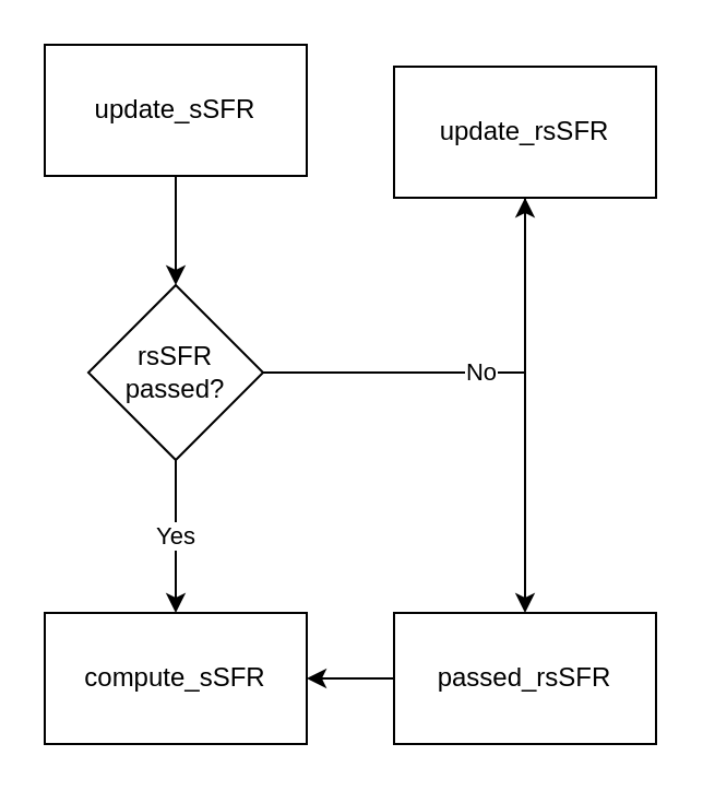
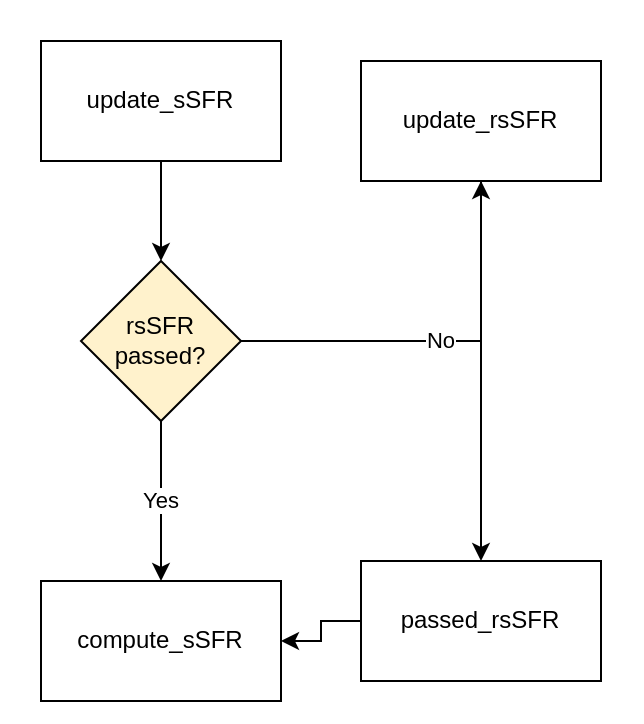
  <mxCell id="0" />
  <mxCell id="1" parent="0" />
  <mxCell id="2" value="No" style="edgeStyle=orthogonalEdgeStyle;rounded=0;orthogonalLoop=1;jettySize=auto;html=1;" edge="1" parent="1" source="4" target="8"><mxGeometry relative="1" as="geometry" /></mxCell>
  <mxCell id="3" value="Yes" style="edgeStyle=orthogonalEdgeStyle;rounded=0;orthogonalLoop=1;jettySize=auto;html=1;" edge="1" parent="1" source="4" target="9"><mxGeometry relative="1" as="geometry" /></mxCell>
- <mxCell id="4" value="rsSFR passed?" style="rhombus;whiteSpace=wrap;html=1;" vertex="1" parent="1"><mxGeometry x="40" y="130" width="80" height="80" as="geometry" /></mxCell>
+ <mxCell id="4" value="rsSFR passed?" style="rhombus;whiteSpace=wrap;html=1;fillColor=#fff2cc;" vertex="1" parent="1"><mxGeometry x="40" y="130" width="80" height="80" as="geometry" /></mxCell>
  <mxCell id="5" value="" style="edgeStyle=orthogonalEdgeStyle;rounded=0;orthogonalLoop=1;jettySize=auto;html=1;" edge="1" parent="1" source="6" target="4"><mxGeometry relative="1" as="geometry" /></mxCell>
  <mxCell id="6" value="update_sSFR" style="rounded=0;whiteSpace=wrap;html=1;" vertex="1" parent="1"><mxGeometry x="20" y="20" width="120" height="60" as="geometry" /></mxCell>
  <mxCell id="7" value="" style="edgeStyle=orthogonalEdgeStyle;rounded=0;orthogonalLoop=1;jettySize=auto;html=1;" edge="1" parent="1" source="8" target="11"><mxGeometry relative="1" as="geometry" /></mxCell>
  <mxCell id="8" value="update_rsSFR" style="whiteSpace=wrap;html=1;" vertex="1" parent="1"><mxGeometry x="180" y="30" width="120" height="60" as="geometry" /></mxCell>
- <mxCell id="9" value="compute_sSFR" style="whiteSpace=wrap;html=1;" vertex="1" parent="1"><mxGeometry x="20" y="280" width="120" height="60" as="geometry" /></mxCell>
+ <mxCell id="9" value="compute_sSFR" style="whiteSpace=wrap;html=1;" vertex="1" parent="1"><mxGeometry x="20" y="290" width="120" height="60" as="geometry" /></mxCell>
  <mxCell id="10" value="" style="edgeStyle=orthogonalEdgeStyle;rounded=0;orthogonalLoop=1;jettySize=auto;html=1;" edge="1" parent="1" source="11" target="9"><mxGeometry relative="1" as="geometry" /></mxCell>
  <mxCell id="11" value="passed_rsSFR" style="whiteSpace=wrap;html=1;" vertex="1" parent="1"><mxGeometry x="180" y="280" width="120" height="60" as="geometry" /></mxCell>
